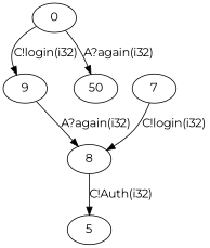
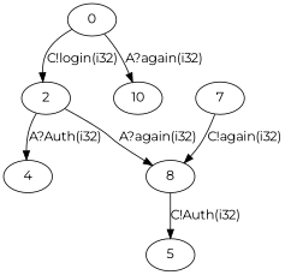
  digraph {
    fontname=Montserrat
    node [fontname=Montserrat]
    edge [fontname=Montserrat]
    0
-   2 [label=9]
-   10 [label=50]
+   2
+   10
+   4
    8
    7
    5
    0 -> 2 [label="C!login(i32)"]
    0 -> 10 [label="A?again(i32)"]
+   2 -> 4 [label="A?Auth(i32)"]
    2 -> 8 [label="A?again(i32)"]
    8 -> 5 [label="C!Auth(i32)"]
-   7 -> 8 [label="C!login(i32)"]
+   7 -> 8 [label="C!again(i32)"]
  }
